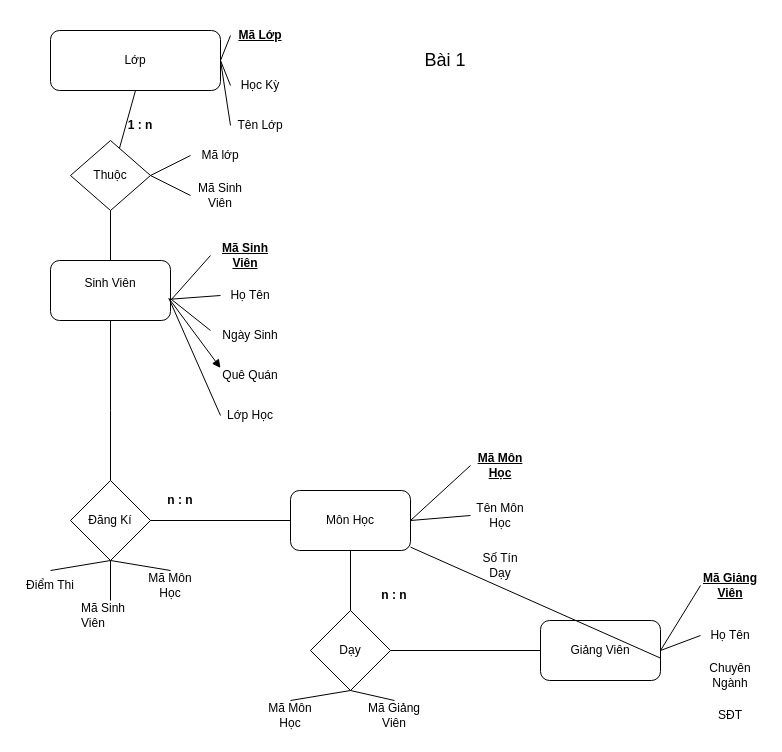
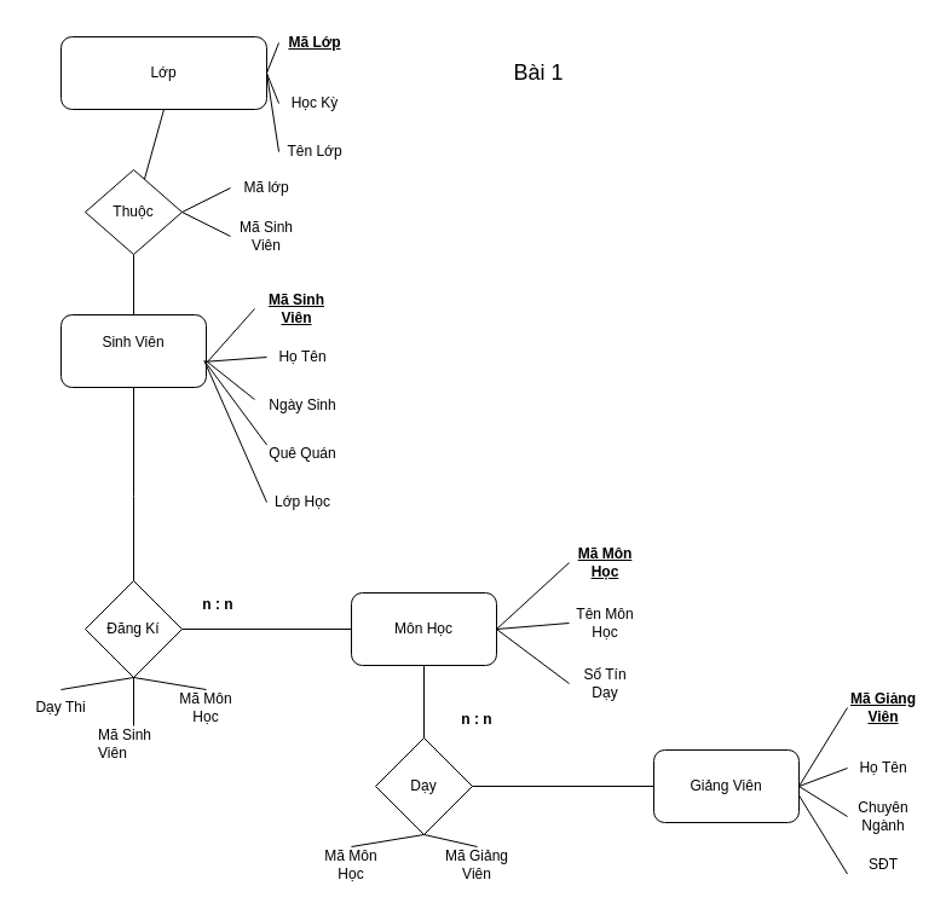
  <mxCell id="0" />
  <mxCell id="1" parent="0" />
  <mxCell id="2" value="Sinh Viên&lt;div&gt;&lt;br&gt;&lt;/div&gt;" style="rounded=1;whiteSpace=wrap;html=1;" vertex="1" parent="1"><mxGeometry x="50" y="260" width="120" height="60" as="geometry" /></mxCell>
  <mxCell id="3" value="" style="endArrow=none;html=1;rounded=0;entryX=0.5;entryY=1;entryDx=0;entryDy=0;" edge="1" parent="1" target="2"><mxGeometry width="50" height="50" relative="1" as="geometry"><mxPoint x="110" y="480" as="sourcePoint" /><mxPoint x="110" y="330" as="targetPoint" /><Array as="points"><mxPoint x="110" y="410" /></Array></mxGeometry></mxCell>
  <mxCell id="4" value="Đăng Kí" style="rhombus;whiteSpace=wrap;html=1;" vertex="1" parent="1"><mxGeometry x="70" y="480" width="80" height="80" as="geometry" /></mxCell>
  <mxCell id="5" value="&lt;u&gt;&lt;b&gt;Mã Sinh Viên&lt;/b&gt;&lt;/u&gt;" style="text;html=1;align=center;verticalAlign=middle;whiteSpace=wrap;rounded=0;" vertex="1" parent="1"><mxGeometry x="210" y="240" width="70" height="30" as="geometry" /></mxCell>
  <mxCell id="6" value="Họ Tên" style="text;html=1;align=center;verticalAlign=middle;whiteSpace=wrap;rounded=0;" vertex="1" parent="1"><mxGeometry x="220" y="280" width="60" height="30" as="geometry" /></mxCell>
  <mxCell id="7" value="Ngày Sinh" style="text;html=1;align=center;verticalAlign=middle;whiteSpace=wrap;rounded=0;" vertex="1" parent="1"><mxGeometry x="220" y="320" width="60" height="30" as="geometry" /></mxCell>
  <mxCell id="8" value="Quê Quán" style="text;html=1;align=center;verticalAlign=middle;whiteSpace=wrap;rounded=0;" vertex="1" parent="1"><mxGeometry x="220" y="360" width="60" height="30" as="geometry" /></mxCell>
  <mxCell id="9" value="Lớp Học" style="text;html=1;align=center;verticalAlign=middle;whiteSpace=wrap;rounded=0;" vertex="1" parent="1"><mxGeometry x="220" y="400" width="60" height="30" as="geometry" /></mxCell>
  <mxCell id="10" value="" style="endArrow=none;html=1;rounded=0;entryX=0;entryY=0.5;entryDx=0;entryDy=0;" edge="1" parent="1" target="5"><mxGeometry width="50" height="50" relative="1" as="geometry"><mxPoint x="170" y="300" as="sourcePoint" /><mxPoint x="220" y="250" as="targetPoint" /></mxGeometry></mxCell>
  <mxCell id="11" value="" style="endArrow=none;html=1;rounded=0;entryX=0;entryY=0.5;entryDx=0;entryDy=0;exitX=0.987;exitY=0.647;exitDx=0;exitDy=0;exitPerimeter=0;" edge="1" parent="1" source="2" target="6"><mxGeometry width="50" height="50" relative="1" as="geometry"><mxPoint x="170" y="320" as="sourcePoint" /><mxPoint x="220" y="270" as="targetPoint" /></mxGeometry></mxCell>
  <mxCell id="12" value="" style="endArrow=none;html=1;rounded=0;exitX=1.007;exitY=0.647;exitDx=0;exitDy=0;exitPerimeter=0;" edge="1" parent="1" source="2"><mxGeometry width="50" height="50" relative="1" as="geometry"><mxPoint x="170" y="310" as="sourcePoint" /><mxPoint x="210" y="330" as="targetPoint" /></mxGeometry></mxCell>
- <mxCell id="13" value="" style="endArrow=block;html=1;rounded=0;entryX=0;entryY=0.25;entryDx=0;entryDy=0;exitX=0.987;exitY=0.633;exitDx=0;exitDy=0;exitPerimeter=0;" edge="1" parent="1" source="2" target="8"><mxGeometry width="50" height="50" relative="1" as="geometry"><mxPoint x="170" y="370" as="sourcePoint" /><mxPoint x="220" y="320" as="targetPoint" /></mxGeometry></mxCell>
+ <mxCell id="13" value="" style="endArrow=none;html=1;rounded=0;entryX=0;entryY=0.25;entryDx=0;entryDy=0;exitX=0.987;exitY=0.633;exitDx=0;exitDy=0;exitPerimeter=0;" edge="1" parent="1" source="2" target="8"><mxGeometry width="50" height="50" relative="1" as="geometry"><mxPoint x="170" y="370" as="sourcePoint" /><mxPoint x="220" y="320" as="targetPoint" /></mxGeometry></mxCell>
  <mxCell id="14" value="" style="endArrow=none;html=1;rounded=0;entryX=0;entryY=0.5;entryDx=0;entryDy=0;exitX=0.987;exitY=0.633;exitDx=0;exitDy=0;exitPerimeter=0;" edge="1" parent="1" source="2" target="9"><mxGeometry width="50" height="50" relative="1" as="geometry"><mxPoint x="150" y="390" as="sourcePoint" /><mxPoint x="200" y="340" as="targetPoint" /></mxGeometry></mxCell>
  <mxCell id="15" value="" style="endArrow=none;html=1;rounded=0;" edge="1" parent="1"><mxGeometry width="50" height="50" relative="1" as="geometry"><mxPoint x="150" y="520" as="sourcePoint" /><mxPoint x="290" y="520" as="targetPoint" /></mxGeometry></mxCell>
  <mxCell id="16" value="Môn Học" style="rounded=1;whiteSpace=wrap;html=1;" vertex="1" parent="1"><mxGeometry x="290" y="490" width="120" height="60" as="geometry" /></mxCell>
  <mxCell id="17" value="&lt;b&gt;&lt;u&gt;Mã Môn Học&lt;/u&gt;&lt;/b&gt;" style="text;html=1;align=center;verticalAlign=middle;whiteSpace=wrap;rounded=0;" vertex="1" parent="1"><mxGeometry x="470" y="450" width="60" height="30" as="geometry" /></mxCell>
  <mxCell id="18" value="Tên Môn Học" style="text;html=1;align=center;verticalAlign=middle;whiteSpace=wrap;rounded=0;" vertex="1" parent="1"><mxGeometry x="470" y="500" width="60" height="30" as="geometry" /></mxCell>
  <mxCell id="19" value="Số Tín Dạy" style="text;html=1;align=center;verticalAlign=middle;whiteSpace=wrap;rounded=0;" vertex="1" parent="1"><mxGeometry x="470" y="550" width="60" height="30" as="geometry" /></mxCell>
  <mxCell id="20" value="" style="endArrow=none;html=1;rounded=0;entryX=0;entryY=0.5;entryDx=0;entryDy=0;" edge="1" parent="1" target="17"><mxGeometry width="50" height="50" relative="1" as="geometry"><mxPoint x="410" y="520" as="sourcePoint" /><mxPoint x="460" y="470" as="targetPoint" /></mxGeometry></mxCell>
  <mxCell id="21" value="" style="endArrow=none;html=1;rounded=0;entryX=0;entryY=0.5;entryDx=0;entryDy=0;" edge="1" parent="1" target="18"><mxGeometry width="50" height="50" relative="1" as="geometry"><mxPoint x="410" y="520" as="sourcePoint" /><mxPoint x="460" y="480" as="targetPoint" /></mxGeometry></mxCell>
+ <mxCell id="22" value="" style="endArrow=none;html=1;rounded=0;entryX=0;entryY=0.5;entryDx=0;entryDy=0;exitX=1;exitY=0.5;exitDx=0;exitDy=0;" edge="1" parent="1" source="16" target="19"><mxGeometry width="50" height="50" relative="1" as="geometry"><mxPoint x="420" y="570" as="sourcePoint" /><mxPoint x="470" y="520" as="targetPoint" /></mxGeometry></mxCell>
  <mxCell id="23" value="&lt;b&gt;n : n&lt;/b&gt;" style="text;html=1;align=center;verticalAlign=middle;whiteSpace=wrap;rounded=0;" vertex="1" parent="1"><mxGeometry x="140" y="480" width="80" height="40" as="geometry" /></mxCell>
- <mxCell id="24" value="Điểm Thi" style="text;html=1;align=center;verticalAlign=middle;whiteSpace=wrap;rounded=0;" vertex="1" parent="1"><mxGeometry x="20" y="570" width="60" height="30" as="geometry" /></mxCell>
+ <mxCell id="24" value="Dạy Thi" style="text;html=1;align=center;verticalAlign=middle;whiteSpace=wrap;rounded=0;" vertex="1" parent="1"><mxGeometry x="20" y="570" width="60" height="30" as="geometry" /></mxCell>
  <mxCell id="25" value="" style="endArrow=none;html=1;rounded=0;exitX=0.5;exitY=1;exitDx=0;exitDy=0;entryX=0.5;entryY=0;entryDx=0;entryDy=0;" edge="1" parent="1" source="4" target="24"><mxGeometry width="50" height="50" relative="1" as="geometry"><mxPoint x="130" y="500" as="sourcePoint" /><mxPoint x="180" y="450" as="targetPoint" /></mxGeometry></mxCell>
  <mxCell id="26" value="Lớp" style="rounded=1;whiteSpace=wrap;html=1;" vertex="1" parent="1"><mxGeometry x="50" y="30" width="170" height="60" as="geometry" /></mxCell>
  <mxCell id="27" value="Dạy" style="rhombus;whiteSpace=wrap;html=1;" vertex="1" parent="1"><mxGeometry x="310" y="610" width="80" height="80" as="geometry" /></mxCell>
  <mxCell id="28" value="" style="endArrow=none;html=1;rounded=0;entryX=0.5;entryY=1;entryDx=0;entryDy=0;" edge="1" parent="1" target="16"><mxGeometry width="50" height="50" relative="1" as="geometry"><mxPoint x="350" y="610" as="sourcePoint" /><mxPoint x="400" y="560" as="targetPoint" /></mxGeometry></mxCell>
  <mxCell id="29" value="&lt;div style=&quot;text-align: start;&quot;&gt;&lt;span style=&quot;background-color: transparent; color: light-dark(rgb(0, 0, 0), rgb(255, 255, 255));&quot;&gt;Mã Sinh Viên&lt;/span&gt;&lt;/div&gt;" style="text;html=1;align=center;verticalAlign=middle;whiteSpace=wrap;rounded=0;" vertex="1" parent="1"><mxGeometry x="80" y="600" width="60" height="30" as="geometry" /></mxCell>
  <mxCell id="30" value="" style="endArrow=none;html=1;rounded=0;exitX=0.5;exitY=0;exitDx=0;exitDy=0;" edge="1" parent="1" source="29"><mxGeometry width="50" height="50" relative="1" as="geometry"><mxPoint x="60" y="610" as="sourcePoint" /><mxPoint x="110" y="560" as="targetPoint" /></mxGeometry></mxCell>
  <mxCell id="31" value="Mã Môn Học" style="text;html=1;align=center;verticalAlign=middle;whiteSpace=wrap;rounded=0;" vertex="1" parent="1"><mxGeometry x="140" y="570" width="60" height="30" as="geometry" /></mxCell>
  <mxCell id="32" value="" style="endArrow=none;html=1;rounded=0;exitX=0.5;exitY=0;exitDx=0;exitDy=0;" edge="1" parent="1" source="31"><mxGeometry width="50" height="50" relative="1" as="geometry"><mxPoint x="60" y="610" as="sourcePoint" /><mxPoint x="110" y="560" as="targetPoint" /></mxGeometry></mxCell>
  <mxCell id="33" value="" style="endArrow=none;html=1;rounded=0;entryX=0.5;entryY=1;entryDx=0;entryDy=0;" edge="1" parent="1" target="26"><mxGeometry width="50" height="50" relative="1" as="geometry"><mxPoint x="110" y="180" as="sourcePoint" /><mxPoint x="160" y="210" as="targetPoint" /></mxGeometry></mxCell>
  <mxCell id="34" value="&lt;b&gt;n : n&lt;/b&gt;" style="text;html=1;align=center;verticalAlign=middle;whiteSpace=wrap;rounded=0;" vertex="1" parent="1"><mxGeometry x="364" y="580" width="60" height="30" as="geometry" /></mxCell>
  <mxCell id="35" value="Giảng Viên" style="rounded=1;whiteSpace=wrap;html=1;" vertex="1" parent="1"><mxGeometry x="540" y="620" width="120" height="60" as="geometry" /></mxCell>
  <mxCell id="36" value="" style="endArrow=none;html=1;rounded=0;entryX=0;entryY=0.5;entryDx=0;entryDy=0;" edge="1" parent="1" target="35"><mxGeometry width="50" height="50" relative="1" as="geometry"><mxPoint x="390" y="650" as="sourcePoint" /><mxPoint x="440" y="600" as="targetPoint" /></mxGeometry></mxCell>
  <mxCell id="37" value="&lt;b&gt;&lt;u&gt;Mã Giảng Viên&lt;/u&gt;&lt;/b&gt;" style="text;html=1;align=center;verticalAlign=middle;whiteSpace=wrap;rounded=0;" vertex="1" parent="1"><mxGeometry x="700" y="570" width="60" height="30" as="geometry" /></mxCell>
  <mxCell id="38" value="Họ Tên" style="text;html=1;align=center;verticalAlign=middle;whiteSpace=wrap;rounded=0;" vertex="1" parent="1"><mxGeometry x="700" y="620" width="60" height="30" as="geometry" /></mxCell>
  <mxCell id="39" value="Chuyên Ngành" style="text;html=1;align=center;verticalAlign=middle;whiteSpace=wrap;rounded=0;" vertex="1" parent="1"><mxGeometry x="700" y="660" width="60" height="30" as="geometry" /></mxCell>
  <mxCell id="40" value="SĐT" style="text;html=1;align=center;verticalAlign=middle;whiteSpace=wrap;rounded=0;" vertex="1" parent="1"><mxGeometry x="700" y="700" width="60" height="30" as="geometry" /></mxCell>
  <mxCell id="41" value="" style="endArrow=none;html=1;rounded=0;entryX=0;entryY=0.5;entryDx=0;entryDy=0;exitX=1;exitY=0.5;exitDx=0;exitDy=0;" edge="1" parent="1" source="35" target="37"><mxGeometry width="50" height="50" relative="1" as="geometry"><mxPoint x="660" y="640" as="sourcePoint" /><mxPoint x="710" y="590" as="targetPoint" /></mxGeometry></mxCell>
  <mxCell id="42" value="" style="endArrow=none;html=1;rounded=0;entryX=0;entryY=0.5;entryDx=0;entryDy=0;exitX=1;exitY=0.5;exitDx=0;exitDy=0;" edge="1" parent="1" source="35" target="38"><mxGeometry width="50" height="50" relative="1" as="geometry"><mxPoint x="660" y="660" as="sourcePoint" /><mxPoint x="710" y="610" as="targetPoint" /></mxGeometry></mxCell>
- <mxCell id="44" value="" style="endArrow=none;html=1;rounded=0;exitX=1;exitY=0.627;exitDx=0;exitDy=0;exitPerimeter=0;" edge="1" parent="1" source="35" target="16"><mxGeometry width="50" height="50" relative="1" as="geometry"><mxPoint x="640" y="740" as="sourcePoint" /><mxPoint x="690" y="690" as="targetPoint" /></mxGeometry></mxCell>
+ <mxCell id="43" value="" style="endArrow=none;html=1;rounded=0;entryX=0;entryY=0.5;entryDx=0;entryDy=0;exitX=1;exitY=0.5;exitDx=0;exitDy=0;" edge="1" parent="1" source="35" target="39"><mxGeometry width="50" height="50" relative="1" as="geometry"><mxPoint x="650" y="710" as="sourcePoint" /><mxPoint x="700" y="660" as="targetPoint" /></mxGeometry></mxCell>
+ <mxCell id="44" value="" style="endArrow=none;html=1;rounded=0;entryX=0;entryY=0.75;entryDx=0;entryDy=0;exitX=1;exitY=0.627;exitDx=0;exitDy=0;exitPerimeter=0;" edge="1" parent="1" source="35" target="40"><mxGeometry width="50" height="50" relative="1" as="geometry"><mxPoint x="640" y="740" as="sourcePoint" /><mxPoint x="690" y="690" as="targetPoint" /></mxGeometry></mxCell>
  <mxCell id="45" value="Mã Môn Học" style="text;html=1;align=center;verticalAlign=middle;whiteSpace=wrap;rounded=0;" vertex="1" parent="1"><mxGeometry x="260" y="700" width="60" height="30" as="geometry" /></mxCell>
  <mxCell id="46" value="Mã Giảng Viên" style="text;html=1;align=center;verticalAlign=middle;whiteSpace=wrap;rounded=0;" vertex="1" parent="1"><mxGeometry x="364" y="700" width="60" height="30" as="geometry" /></mxCell>
  <mxCell id="47" value="" style="endArrow=none;html=1;rounded=0;exitX=0.5;exitY=0;exitDx=0;exitDy=0;" edge="1" parent="1" source="45"><mxGeometry width="50" height="50" relative="1" as="geometry"><mxPoint x="300" y="740" as="sourcePoint" /><mxPoint x="350" y="690" as="targetPoint" /></mxGeometry></mxCell>
  <mxCell id="48" value="" style="endArrow=none;html=1;rounded=0;entryX=0.5;entryY=1;entryDx=0;entryDy=0;exitX=0.5;exitY=0;exitDx=0;exitDy=0;" edge="1" parent="1" source="46" target="27"><mxGeometry width="50" height="50" relative="1" as="geometry"><mxPoint x="364" y="710" as="sourcePoint" /><mxPoint x="414" y="660" as="targetPoint" /></mxGeometry></mxCell>
  <mxCell id="49" value="&lt;b&gt;&lt;u&gt;Mã Lớp&lt;/u&gt;&lt;/b&gt;" style="text;html=1;align=center;verticalAlign=middle;whiteSpace=wrap;rounded=0;" vertex="1" parent="1"><mxGeometry x="230" y="20" width="60" height="30" as="geometry" /></mxCell>
  <mxCell id="50" value="Học Kỳ" style="text;html=1;align=center;verticalAlign=middle;whiteSpace=wrap;rounded=0;" vertex="1" parent="1"><mxGeometry x="230" y="70" width="60" height="30" as="geometry" /></mxCell>
  <mxCell id="51" value="" style="endArrow=none;html=1;rounded=0;entryX=0;entryY=0.5;entryDx=0;entryDy=0;exitX=1;exitY=0.5;exitDx=0;exitDy=0;" edge="1" parent="1" source="26" target="49"><mxGeometry width="50" height="50" relative="1" as="geometry"><mxPoint x="170" y="70" as="sourcePoint" /><mxPoint x="220" y="20" as="targetPoint" /></mxGeometry></mxCell>
  <mxCell id="52" value="" style="endArrow=none;html=1;rounded=0;entryX=0;entryY=0.5;entryDx=0;entryDy=0;exitX=1;exitY=0.5;exitDx=0;exitDy=0;" edge="1" parent="1" source="26" target="50"><mxGeometry width="50" height="50" relative="1" as="geometry"><mxPoint x="170" y="90" as="sourcePoint" /><mxPoint x="220" y="40" as="targetPoint" /></mxGeometry></mxCell>
  <mxCell id="53" value="Thuộc" style="rhombus;whiteSpace=wrap;html=1;" vertex="1" parent="1"><mxGeometry x="70" y="140" width="80" height="70" as="geometry" /></mxCell>
  <mxCell id="54" value="" style="endArrow=none;html=1;rounded=0;exitX=0.5;exitY=0;exitDx=0;exitDy=0;" edge="1" parent="1" source="2"><mxGeometry width="50" height="50" relative="1" as="geometry"><mxPoint x="60" y="260" as="sourcePoint" /><mxPoint x="110" y="210" as="targetPoint" /></mxGeometry></mxCell>
- <mxCell id="55" value="&lt;b&gt;1 : n&lt;/b&gt;" style="text;html=1;align=center;verticalAlign=middle;whiteSpace=wrap;rounded=0;" vertex="1" parent="1"><mxGeometry x="110" y="110" width="60" height="30" as="geometry" /></mxCell>
  <mxCell id="56" value="Tên Lớp" style="text;html=1;align=center;verticalAlign=middle;whiteSpace=wrap;rounded=0;" vertex="1" parent="1"><mxGeometry x="230" y="110" width="60" height="30" as="geometry" /></mxCell>
  <mxCell id="57" value="" style="endArrow=none;html=1;rounded=0;entryX=0;entryY=0.5;entryDx=0;entryDy=0;exitX=1;exitY=0.5;exitDx=0;exitDy=0;" edge="1" parent="1" source="26" target="56"><mxGeometry width="50" height="50" relative="1" as="geometry"><mxPoint x="170" y="70" as="sourcePoint" /><mxPoint x="220" y="20" as="targetPoint" /></mxGeometry></mxCell>
  <mxCell id="58" value="Mã lớp" style="text;html=1;align=center;verticalAlign=middle;whiteSpace=wrap;rounded=0;" vertex="1" parent="1"><mxGeometry x="190" y="140" width="60" height="30" as="geometry" /></mxCell>
  <mxCell id="59" value="Mã Sinh Viên" style="text;html=1;align=center;verticalAlign=middle;whiteSpace=wrap;rounded=0;" vertex="1" parent="1"><mxGeometry x="190" y="180" width="60" height="30" as="geometry" /></mxCell>
  <mxCell id="60" value="" style="endArrow=none;html=1;rounded=0;entryX=0;entryY=0.5;entryDx=0;entryDy=0;exitX=1;exitY=0.5;exitDx=0;exitDy=0;" edge="1" parent="1" source="53" target="58"><mxGeometry width="50" height="50" relative="1" as="geometry"><mxPoint x="145" y="180" as="sourcePoint" /><mxPoint x="195" y="130" as="targetPoint" /></mxGeometry></mxCell>
  <mxCell id="61" value="" style="endArrow=none;html=1;rounded=0;entryX=0;entryY=0.5;entryDx=0;entryDy=0;exitX=1;exitY=0.5;exitDx=0;exitDy=0;" edge="1" parent="1" source="53" target="59"><mxGeometry width="50" height="50" relative="1" as="geometry"><mxPoint x="145" y="180" as="sourcePoint" /><mxPoint x="195" y="130" as="targetPoint" /></mxGeometry></mxCell>
  <mxCell id="62" value="&lt;font style=&quot;font-size: 18px;&quot;&gt;Bài 1&lt;/font&gt;" style="text;html=1;align=center;verticalAlign=middle;whiteSpace=wrap;rounded=0;" vertex="1" parent="1"><mxGeometry x="390" y="30" width="110" height="60" as="geometry" /></mxCell>
